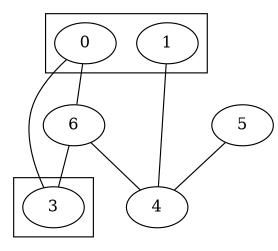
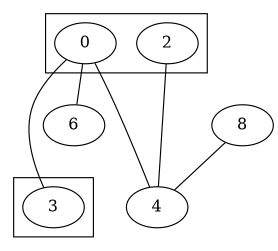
  graph {
    3
    0
-   1
+   1 [label=2]
    4
    6
-   5
+   5 [label=8]
    subgraph cluster_1 {
      rank=same
      3
    }
    subgraph cluster_2 {
      rank=same
      0
      1
    }
    0 -- 3
-   6 -- 4
+   0 -- 4
    0 -- 6
    1 -- 4
-   6 -- 3
    5 -- 4
  }
